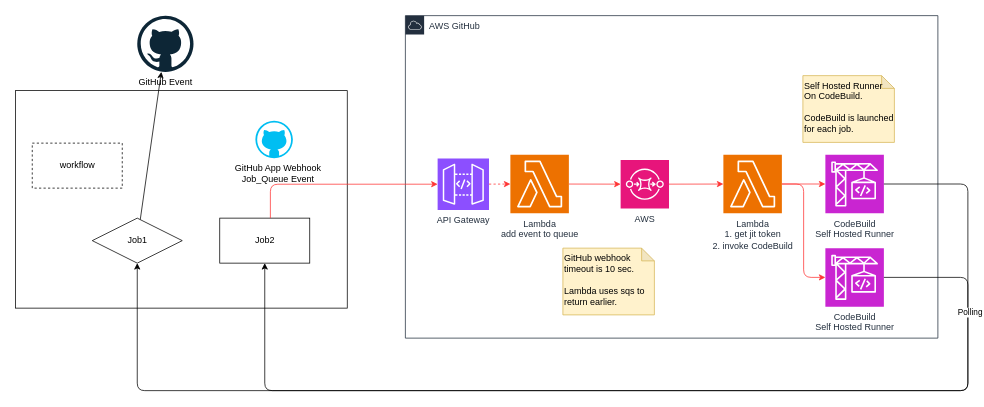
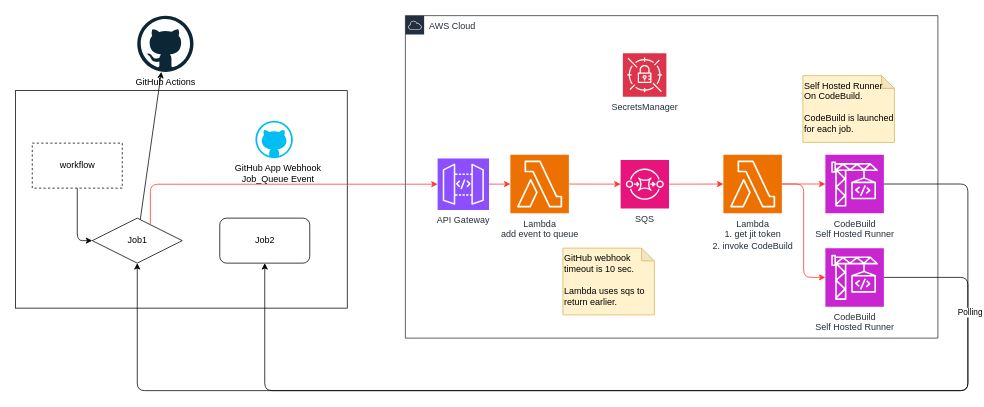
  <mxCell id="0" />
  <mxCell id="1" parent="0" />
- <mxCell id="2" value="GitHub Event" style="dashed=0;outlineConnect=0;html=1;align=center;labelPosition=center;verticalLabelPosition=bottom;verticalAlign=top;shape=mxgraph.weblogos.github" vertex="1" parent="1"><mxGeometry x="182.5" y="20" width="75" height="75" as="geometry" /></mxCell>
+ <mxCell id="2" value="GitHub Actions" style="dashed=0;outlineConnect=0;html=1;align=center;labelPosition=center;verticalLabelPosition=bottom;verticalAlign=top;shape=mxgraph.weblogos.github" vertex="1" parent="1"><mxGeometry x="182.5" y="20" width="75" height="75" as="geometry" /></mxCell>
  <mxCell id="3" value="" style="rounded=0;whiteSpace=wrap;html=1;fillColor=none;" vertex="1" parent="1"><mxGeometry x="20" y="120" width="442.5" height="290" as="geometry" /></mxCell>
  <mxCell id="4" value="" style="edgeStyle=none;html=1;" edge="1" parent="1" source="5" target="2"><mxGeometry relative="1" as="geometry" /></mxCell>
  <mxCell id="5" value="Job1" style="rhombus;whiteSpace=wrap;html=1;" vertex="1" parent="1"><mxGeometry x="122.5" y="290" width="120" height="60" as="geometry" /></mxCell>
- <mxCell id="6" value="Job2" style="rounded=0;whiteSpace=wrap;html=1;" vertex="1" parent="1"><mxGeometry x="292.5" y="290" width="120" height="60" as="geometry" /></mxCell>
+ <mxCell id="6" value="Job2" style="whiteSpace=wrap;html=1;rounded=1;" vertex="1" parent="1"><mxGeometry x="292.5" y="290" width="120" height="60" as="geometry" /></mxCell>
+ <mxCell id="7" style="edgeStyle=orthogonalEdgeStyle;html=1;entryX=0;entryY=0.5;entryDx=0;entryDy=0;" edge="1" parent="1" source="8" target="5"><mxGeometry relative="1" as="geometry" /></mxCell>
  <mxCell id="8" value="workflow" style="rounded=0;whiteSpace=wrap;html=1;dashed=1;" vertex="1" parent="1"><mxGeometry x="42.5" y="190" width="120" height="60" as="geometry" /></mxCell>
- <mxCell id="9" value="AWS GitHub" style="points=[[0,0],[0.25,0],[0.5,0],[0.75,0],[1,0],[1,0.25],[1,0.5],[1,0.75],[1,1],[0.75,1],[0.5,1],[0.25,1],[0,1],[0,0.75],[0,0.5],[0,0.25]];outlineConnect=0;gradientColor=none;html=1;whiteSpace=wrap;fontSize=12;fontStyle=0;container=1;pointerEvents=0;collapsible=0;recursiveResize=0;shape=mxgraph.aws4.group;grIcon=mxgraph.aws4.group_aws_cloud;strokeColor=#232F3E;fillColor=none;verticalAlign=top;align=left;spacingLeft=30;fontColor=#232F3E;dashed=0;" vertex="1" parent="1"><mxGeometry x="540" y="20" width="710" height="430" as="geometry" /></mxCell>
+ <mxCell id="9" value="AWS Cloud" style="points=[[0,0],[0.25,0],[0.5,0],[0.75,0],[1,0],[1,0.25],[1,0.5],[1,0.75],[1,1],[0.75,1],[0.5,1],[0.25,1],[0,1],[0,0.75],[0,0.5],[0,0.25]];outlineConnect=0;gradientColor=none;html=1;whiteSpace=wrap;fontSize=12;fontStyle=0;container=1;pointerEvents=0;collapsible=0;recursiveResize=0;shape=mxgraph.aws4.group;grIcon=mxgraph.aws4.group_aws_cloud;strokeColor=#232F3E;fillColor=none;verticalAlign=top;align=left;spacingLeft=30;fontColor=#232F3E;dashed=0;" vertex="1" parent="1"><mxGeometry x="540" y="20" width="710" height="430" as="geometry" /></mxCell>
  <mxCell id="10" value="" style="edgeStyle=none;html=1;strokeColor=#FF3333;" edge="1" parent="9" source="11" target="14"><mxGeometry relative="1" as="geometry" /></mxCell>
- <mxCell id="11" value="AWS" style="sketch=0;points=[[0,0,0],[0.25,0,0],[0.5,0,0],[0.75,0,0],[1,0,0],[0,1,0],[0.25,1,0],[0.5,1,0],[0.75,1,0],[1,1,0],[0,0.25,0],[0,0.5,0],[0,0.75,0],[1,0.25,0],[1,0.5,0],[1,0.75,0]];outlineConnect=0;fontColor=#232F3E;fillColor=#E7157B;strokeColor=#ffffff;dashed=0;verticalLabelPosition=bottom;verticalAlign=top;align=center;html=1;fontSize=12;fontStyle=0;aspect=fixed;shape=mxgraph.aws4.resourceIcon;resIcon=mxgraph.aws4.sqs;" vertex="1" parent="9"><mxGeometry x="287" y="192.5" width="64.5" height="64.5" as="geometry" /></mxCell>
+ <mxCell id="11" value="SQS" style="sketch=0;points=[[0,0,0],[0.25,0,0],[0.5,0,0],[0.75,0,0],[1,0,0],[0,1,0],[0.25,1,0],[0.5,1,0],[0.75,1,0],[1,1,0],[0,0.25,0],[0,0.5,0],[0,0.75,0],[1,0.25,0],[1,0.5,0],[1,0.75,0]];outlineConnect=0;fontColor=#232F3E;fillColor=#E7157B;strokeColor=#ffffff;dashed=0;verticalLabelPosition=bottom;verticalAlign=top;align=center;html=1;fontSize=12;fontStyle=0;aspect=fixed;shape=mxgraph.aws4.resourceIcon;resIcon=mxgraph.aws4.sqs;" vertex="1" parent="9"><mxGeometry x="287" y="192.5" width="64.5" height="64.5" as="geometry" /></mxCell>
+ <mxCell id="12" value="SecretsManager" style="sketch=0;points=[[0,0,0],[0.25,0,0],[0.5,0,0],[0.75,0,0],[1,0,0],[0,1,0],[0.25,1,0],[0.5,1,0],[0.75,1,0],[1,1,0],[0,0.25,0],[0,0.5,0],[0,0.75,0],[1,0.25,0],[1,0.5,0],[1,0.75,0]];outlineConnect=0;fontColor=#232F3E;fillColor=#DD344C;strokeColor=#ffffff;dashed=0;verticalLabelPosition=bottom;verticalAlign=top;align=center;html=1;fontSize=12;fontStyle=0;aspect=fixed;shape=mxgraph.aws4.resourceIcon;resIcon=mxgraph.aws4.secrets_manager;" vertex="1" parent="9"><mxGeometry x="290" y="50" width="58" height="58" as="geometry" /></mxCell>
  <mxCell id="13" value="" style="edgeStyle=none;html=1;strokeColor=#FF3333;" edge="1" parent="9" source="14" target="19"><mxGeometry relative="1" as="geometry" /></mxCell>
  <mxCell id="14" value="Lambda&lt;div&gt;1. get jit token&lt;/div&gt;&lt;div&gt;2. invoke CodeBuild&lt;/div&gt;" style="sketch=0;points=[[0,0,0],[0.25,0,0],[0.5,0,0],[0.75,0,0],[1,0,0],[0,1,0],[0.25,1,0],[0.5,1,0],[0.75,1,0],[1,1,0],[0,0.25,0],[0,0.5,0],[0,0.75,0],[1,0.25,0],[1,0.5,0],[1,0.75,0]];outlineConnect=0;fontColor=#232F3E;fillColor=#ED7100;strokeColor=#ffffff;dashed=0;verticalLabelPosition=bottom;verticalAlign=top;align=center;html=1;fontSize=12;fontStyle=0;aspect=fixed;shape=mxgraph.aws4.resourceIcon;resIcon=mxgraph.aws4.lambda;" vertex="1" parent="9"><mxGeometry x="424" y="185.5" width="78" height="78" as="geometry" /></mxCell>
- <mxCell id="15" value="" style="edgeStyle=none;html=1;strokeColor=#FF3333;dashed=1;" edge="1" parent="9" source="16" target="18"><mxGeometry relative="1" as="geometry" /></mxCell>
+ <mxCell id="15" value="" style="edgeStyle=none;html=1;strokeColor=#FF3333;" edge="1" parent="9" source="16" target="18"><mxGeometry relative="1" as="geometry" /></mxCell>
  <mxCell id="16" value="API Gateway" style="sketch=0;points=[[0,0,0],[0.25,0,0],[0.5,0,0],[0.75,0,0],[1,0,0],[0,1,0],[0.25,1,0],[0.5,1,0],[0.75,1,0],[1,1,0],[0,0.25,0],[0,0.5,0],[0,0.75,0],[1,0.25,0],[1,0.5,0],[1,0.75,0]];outlineConnect=0;fontColor=#232F3E;fillColor=#8C4FFF;strokeColor=#ffffff;dashed=0;verticalLabelPosition=bottom;verticalAlign=top;align=center;html=1;fontSize=12;fontStyle=0;aspect=fixed;shape=mxgraph.aws4.resourceIcon;resIcon=mxgraph.aws4.api_gateway;" vertex="1" parent="9"><mxGeometry x="43" y="190.5" width="68.5" height="68.5" as="geometry" /></mxCell>
  <mxCell id="17" value="" style="edgeStyle=none;html=1;strokeColor=#FF3333;" edge="1" parent="9" source="18" target="11"><mxGeometry relative="1" as="geometry" /></mxCell>
  <mxCell id="18" value="Lambda&lt;div&gt;add event to queue&lt;/div&gt;" style="sketch=0;points=[[0,0,0],[0.25,0,0],[0.5,0,0],[0.75,0,0],[1,0,0],[0,1,0],[0.25,1,0],[0.5,1,0],[0.75,1,0],[1,1,0],[0,0.25,0],[0,0.5,0],[0,0.75,0],[1,0.25,0],[1,0.5,0],[1,0.75,0]];outlineConnect=0;fontColor=#232F3E;fillColor=#ED7100;strokeColor=#ffffff;dashed=0;verticalLabelPosition=bottom;verticalAlign=top;align=center;html=1;fontSize=12;fontStyle=0;aspect=fixed;shape=mxgraph.aws4.resourceIcon;resIcon=mxgraph.aws4.lambda;" vertex="1" parent="9"><mxGeometry x="140" y="185.5" width="78" height="78" as="geometry" /></mxCell>
  <mxCell id="19" value="CodeBuild&lt;div&gt;Self Hosted Runner&lt;/div&gt;" style="sketch=0;points=[[0,0,0],[0.25,0,0],[0.5,0,0],[0.75,0,0],[1,0,0],[0,1,0],[0.25,1,0],[0.5,1,0],[0.75,1,0],[1,1,0],[0,0.25,0],[0,0.5,0],[0,0.75,0],[1,0.25,0],[1,0.5,0],[1,0.75,0]];outlineConnect=0;fontColor=#232F3E;fillColor=#C925D1;strokeColor=#ffffff;dashed=0;verticalLabelPosition=bottom;verticalAlign=top;align=center;html=1;fontSize=12;fontStyle=0;aspect=fixed;shape=mxgraph.aws4.resourceIcon;resIcon=mxgraph.aws4.codebuild;" vertex="1" parent="9"><mxGeometry x="560" y="185.5" width="78" height="78" as="geometry" /></mxCell>
  <mxCell id="20" value="CodeBuild&lt;div&gt;Self Hosted Runner&lt;/div&gt;" style="sketch=0;points=[[0,0,0],[0.25,0,0],[0.5,0,0],[0.75,0,0],[1,0,0],[0,1,0],[0.25,1,0],[0.5,1,0],[0.75,1,0],[1,1,0],[0,0.25,0],[0,0.5,0],[0,0.75,0],[1,0.25,0],[1,0.5,0],[1,0.75,0]];outlineConnect=0;fontColor=#232F3E;fillColor=#C925D1;strokeColor=#ffffff;dashed=0;verticalLabelPosition=bottom;verticalAlign=top;align=center;html=1;fontSize=12;fontStyle=0;aspect=fixed;shape=mxgraph.aws4.resourceIcon;resIcon=mxgraph.aws4.codebuild;" vertex="1" parent="9"><mxGeometry x="560" y="310" width="78" height="78" as="geometry" /></mxCell>
  <mxCell id="21" style="edgeStyle=orthogonalEdgeStyle;html=1;entryX=0;entryY=0.5;entryDx=0;entryDy=0;entryPerimeter=0;strokeColor=#FF3333;" edge="1" parent="9" source="14" target="20"><mxGeometry relative="1" as="geometry" /></mxCell>
  <mxCell id="22" value="GitHub webhook timeout is 10 sec.&lt;div&gt;&lt;br&gt;&lt;/div&gt;&lt;div&gt;Lambda uses sqs to return earlier.&lt;/div&gt;" style="shape=note;whiteSpace=wrap;html=1;backgroundOutline=1;darkOpacity=0.05;fillColor=#fff2cc;strokeColor=#d6b656;size=17;verticalAlign=top;align=left;" vertex="1" parent="9"><mxGeometry x="210" y="310" width="122" height="89" as="geometry" /></mxCell>
  <mxCell id="23" value="Self Hosted Runner On CodeBuild.&lt;div&gt;&lt;br&gt;&lt;/div&gt;&lt;div&gt;CodeBuild is launched for each job.&lt;/div&gt;" style="shape=note;whiteSpace=wrap;html=1;backgroundOutline=1;darkOpacity=0.05;fillColor=#fff2cc;strokeColor=#d6b656;size=17;verticalAlign=top;align=left;" vertex="1" parent="9"><mxGeometry x="530" y="80" width="122" height="89" as="geometry" /></mxCell>
- <mxCell id="25" style="edgeStyle=orthogonalEdgeStyle;html=1;entryX=0;entryY=0.5;entryDx=0;entryDy=0;entryPerimeter=0;strokeColor=#FF3333;" edge="1" parent="1" source="6" target="16"><mxGeometry relative="1" as="geometry"><Array as="points"><mxPoint x="360" y="244" /></Array></mxGeometry></mxCell>
+ <mxCell id="24" style="edgeStyle=orthogonalEdgeStyle;html=1;entryX=0;entryY=0.5;entryDx=0;entryDy=0;entryPerimeter=0;strokeColor=#FF3333;" edge="1" parent="1" source="5" target="16"><mxGeometry relative="1" as="geometry"><Array as="points"><mxPoint x="200" y="244" /></Array></mxGeometry></mxCell>
  <mxCell id="26" value="GitHub App Webhook&lt;div&gt;Job_Queue Event&lt;/div&gt;" style="text;html=1;align=center;verticalAlign=middle;resizable=0;points=[];autosize=1;strokeColor=none;fillColor=none;" vertex="1" parent="1"><mxGeometry x="300" y="210" width="140" height="40" as="geometry" /></mxCell>
  <mxCell id="27" style="edgeStyle=orthogonalEdgeStyle;html=1;entryX=0.5;entryY=1;entryDx=0;entryDy=0;" edge="1" parent="1" source="19" target="5"><mxGeometry relative="1" as="geometry"><Array as="points"><mxPoint x="1290" y="244" /><mxPoint x="1290" y="520" /><mxPoint x="182" y="520" /></Array></mxGeometry></mxCell>
  <mxCell id="28" style="edgeStyle=orthogonalEdgeStyle;html=1;entryX=0.5;entryY=1;entryDx=0;entryDy=0;" edge="1" parent="1" source="20" target="6"><mxGeometry relative="1" as="geometry"><Array as="points"><mxPoint x="1290" y="369" /><mxPoint x="1290" y="520" /><mxPoint x="352" y="520" /></Array></mxGeometry></mxCell>
  <mxCell id="29" value="Polling" style="edgeLabel;html=1;align=center;verticalAlign=middle;resizable=0;points=[];" vertex="1" connectable="0" parent="28"><mxGeometry x="-0.77" y="2" relative="1" as="geometry"><mxPoint as="offset" /></mxGeometry></mxCell>
  <mxCell id="30" value="" style="verticalLabelPosition=bottom;html=1;verticalAlign=top;align=center;strokeColor=none;fillColor=#00BEF2;shape=mxgraph.azure.github_code;pointerEvents=1;" vertex="1" parent="1"><mxGeometry x="340" y="160" width="50" height="50" as="geometry" /></mxCell>
